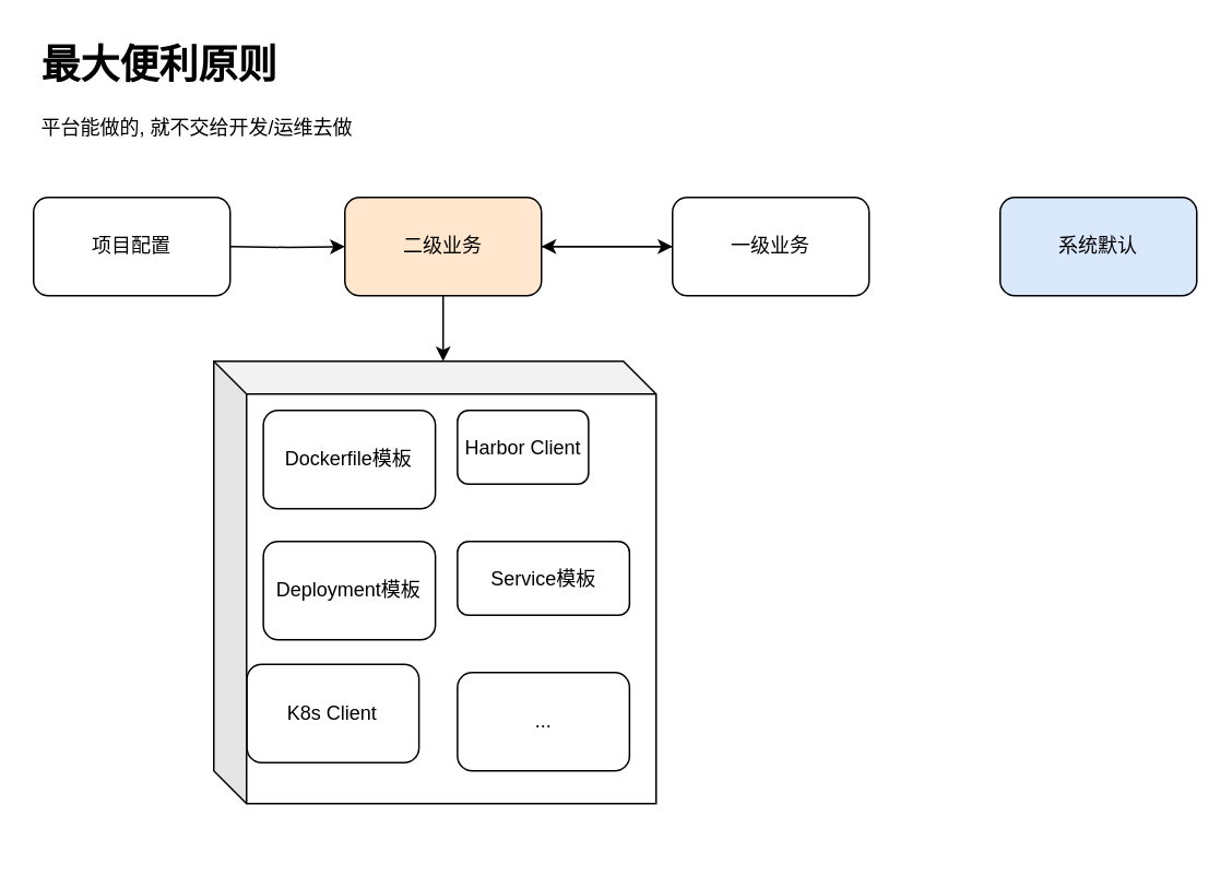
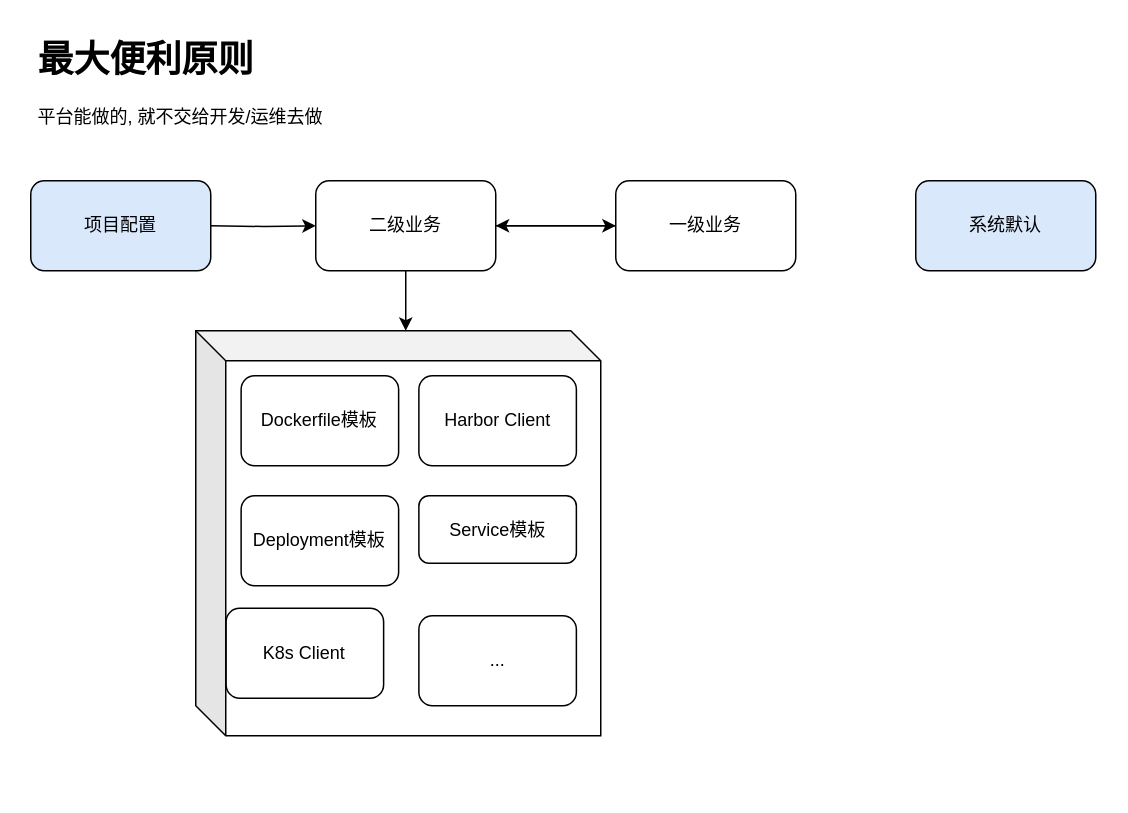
  <mxCell id="0" />
  <mxCell id="1" parent="0" />
  <mxCell id="2" value="&lt;h1&gt;最大便利原则&lt;/h1&gt;&lt;p&gt;平台能做的, 就不交给开发/运维去做&lt;br&gt;&lt;/p&gt;" style="text;html=1;strokeColor=none;fillColor=none;spacing=5;spacingTop=-20;whiteSpace=wrap;overflow=hidden;rounded=0;" vertex="1" parent="1"><mxGeometry x="20" y="20" width="240" height="80" as="geometry" /></mxCell>
  <mxCell id="3" value="" style="edgeStyle=orthogonalEdgeStyle;rounded=0;orthogonalLoop=1;jettySize=auto;html=1;" edge="1" parent="1" target="7"><mxGeometry relative="1" as="geometry"><mxPoint x="140" y="150" as="sourcePoint" /></mxGeometry></mxCell>
- <mxCell id="4" value="项目配置" style="rounded=1;whiteSpace=wrap;html=1;" vertex="1" parent="1"><mxGeometry x="20" y="120" width="120" height="60" as="geometry" /></mxCell>
+ <mxCell id="4" value="项目配置" style="rounded=1;whiteSpace=wrap;html=1;fillColor=#dae8fc;" vertex="1" parent="1"><mxGeometry x="20" y="120" width="120" height="60" as="geometry" /></mxCell>
  <mxCell id="5" value="" style="edgeStyle=orthogonalEdgeStyle;rounded=0;orthogonalLoop=1;jettySize=auto;html=1;" edge="1" parent="1" source="7"><mxGeometry relative="1" as="geometry"><mxPoint x="410" y="150" as="targetPoint" /></mxGeometry></mxCell>
  <mxCell id="6" style="edgeStyle=orthogonalEdgeStyle;rounded=0;orthogonalLoop=1;jettySize=auto;html=1;" edge="1" parent="1" source="7"><mxGeometry relative="1" as="geometry"><mxPoint x="270" y="220" as="targetPoint" /></mxGeometry></mxCell>
- <mxCell id="7" value="二级业务" style="rounded=1;whiteSpace=wrap;html=1;fillColor=#ffe6cc;" vertex="1" parent="1"><mxGeometry x="210" y="120" width="120" height="60" as="geometry" /></mxCell>
+ <mxCell id="7" value="二级业务" style="rounded=1;whiteSpace=wrap;html=1;" vertex="1" parent="1"><mxGeometry x="210" y="120" width="120" height="60" as="geometry" /></mxCell>
  <mxCell id="8" value="" style="edgeStyle=orthogonalEdgeStyle;rounded=0;orthogonalLoop=1;jettySize=auto;html=1;" edge="1" parent="1" source="9" target="7"><mxGeometry relative="1" as="geometry" /></mxCell>
  <mxCell id="9" value="一级业务" style="rounded=1;whiteSpace=wrap;html=1;" vertex="1" parent="1"><mxGeometry x="410" y="120" width="120" height="60" as="geometry" /></mxCell>
  <mxCell id="10" value="系统默认" style="rounded=1;whiteSpace=wrap;html=1;fillColor=#dae8fc;" vertex="1" parent="1"><mxGeometry x="610" y="120" width="120" height="60" as="geometry" /></mxCell>
  <mxCell id="11" value="" style="group" vertex="1" connectable="0" parent="1"><mxGeometry x="130" y="220" width="280" height="300" as="geometry" /></mxCell>
  <mxCell id="12" value="" style="group" vertex="1" connectable="0" parent="11"><mxGeometry width="280" height="300" as="geometry" /></mxCell>
  <mxCell id="13" value="" style="shape=cube;whiteSpace=wrap;html=1;boundedLbl=1;backgroundOutline=1;darkOpacity=0.05;darkOpacity2=0.1;" vertex="1" parent="12"><mxGeometry width="270" height="270" as="geometry" /></mxCell>
  <mxCell id="14" value="Dockerfile模板" style="rounded=1;whiteSpace=wrap;html=1;" vertex="1" parent="12"><mxGeometry x="30.25" y="30" width="105" height="60" as="geometry" /></mxCell>
  <mxCell id="15" value="K8s Client" style="rounded=1;whiteSpace=wrap;html=1;" vertex="1" parent="12"><mxGeometry x="20.25" y="185" width="105" height="60" as="geometry" /></mxCell>
  <mxCell id="16" value="Deployment模板" style="rounded=1;whiteSpace=wrap;html=1;" vertex="1" parent="12"><mxGeometry x="30.25" y="110" width="105" height="60" as="geometry" /></mxCell>
  <mxCell id="17" value="Service模板" style="rounded=1;whiteSpace=wrap;html=1;" vertex="1" parent="12"><mxGeometry x="148.75" y="110" width="105" height="45" as="geometry" /></mxCell>
- <mxCell id="18" value="Harbor Client" style="rounded=1;whiteSpace=wrap;html=1;" vertex="1" parent="12"><mxGeometry x="148.75" y="30" width="80" height="45" as="geometry" /></mxCell>
+ <mxCell id="18" value="Harbor Client" style="rounded=1;whiteSpace=wrap;html=1;" vertex="1" parent="12"><mxGeometry x="148.75" y="30" width="105" height="60" as="geometry" /></mxCell>
  <mxCell id="19" value="..." style="rounded=1;whiteSpace=wrap;html=1;" vertex="1" parent="12"><mxGeometry x="148.75" y="190" width="105" height="60" as="geometry" /></mxCell>
